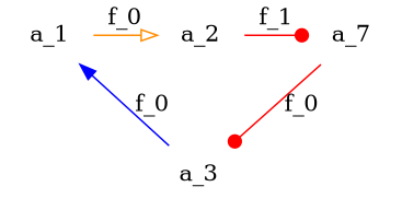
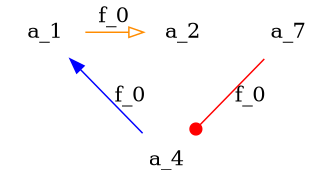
  digraph {
    rankdir=TB
    node [color=gray40 shape=plaintext]
    edge [arrowhead=dot color=red]
    a_1 [color=blue texlbl="$\begin{array}{l} \fbox{1}\fbox{1} \end{array}$"]
    a_2 [texlbl="$\frac{1}{q} \begin{array}{l} \fbox{2}\fbox{1} \end{array} + \begin{array}{l} \fbox{1}\fbox{2} \end{array}$"]
    n3 [label=a_7 texlbl="$(q+\frac{1}{q}) \begin{array}{l} \fbox{2}\fbox{2} \end{array}$"]
-   a_4 [texlbl="$\frac{1}{q} \frac{1}{z_1} \begin{array}{l} \fbox{1}\fbox{2} \end{array} + \frac{1}{z_2}\begin{array}{l} \fbox{2}\fbox{1} \end{array}$" label=a_3]
+   a_4 [texlbl="$\frac{1}{q} \frac{1}{z_1} \begin{array}{l} \fbox{1}\fbox{2} \end{array} + \frac{1}{z_2}\begin{array}{l} \fbox{2}\fbox{1} \end{array}$"]
    subgraph sub_1 {
      rank=same
      a_1
      a_2
      n3
    }
    subgraph sub_2 {
      nodesep=1
      a_2
      a_4
    }
    a_1 -> a_2 [arrowhead=onormal color=darkorange label=f_0]
    a_1 -> a_4 [color=blue dir=back label=f_0 arrowhead=""]
-   a_2 -> n3 [label=f_1]
    n3 -> a_4 [label=f_0]
  }
